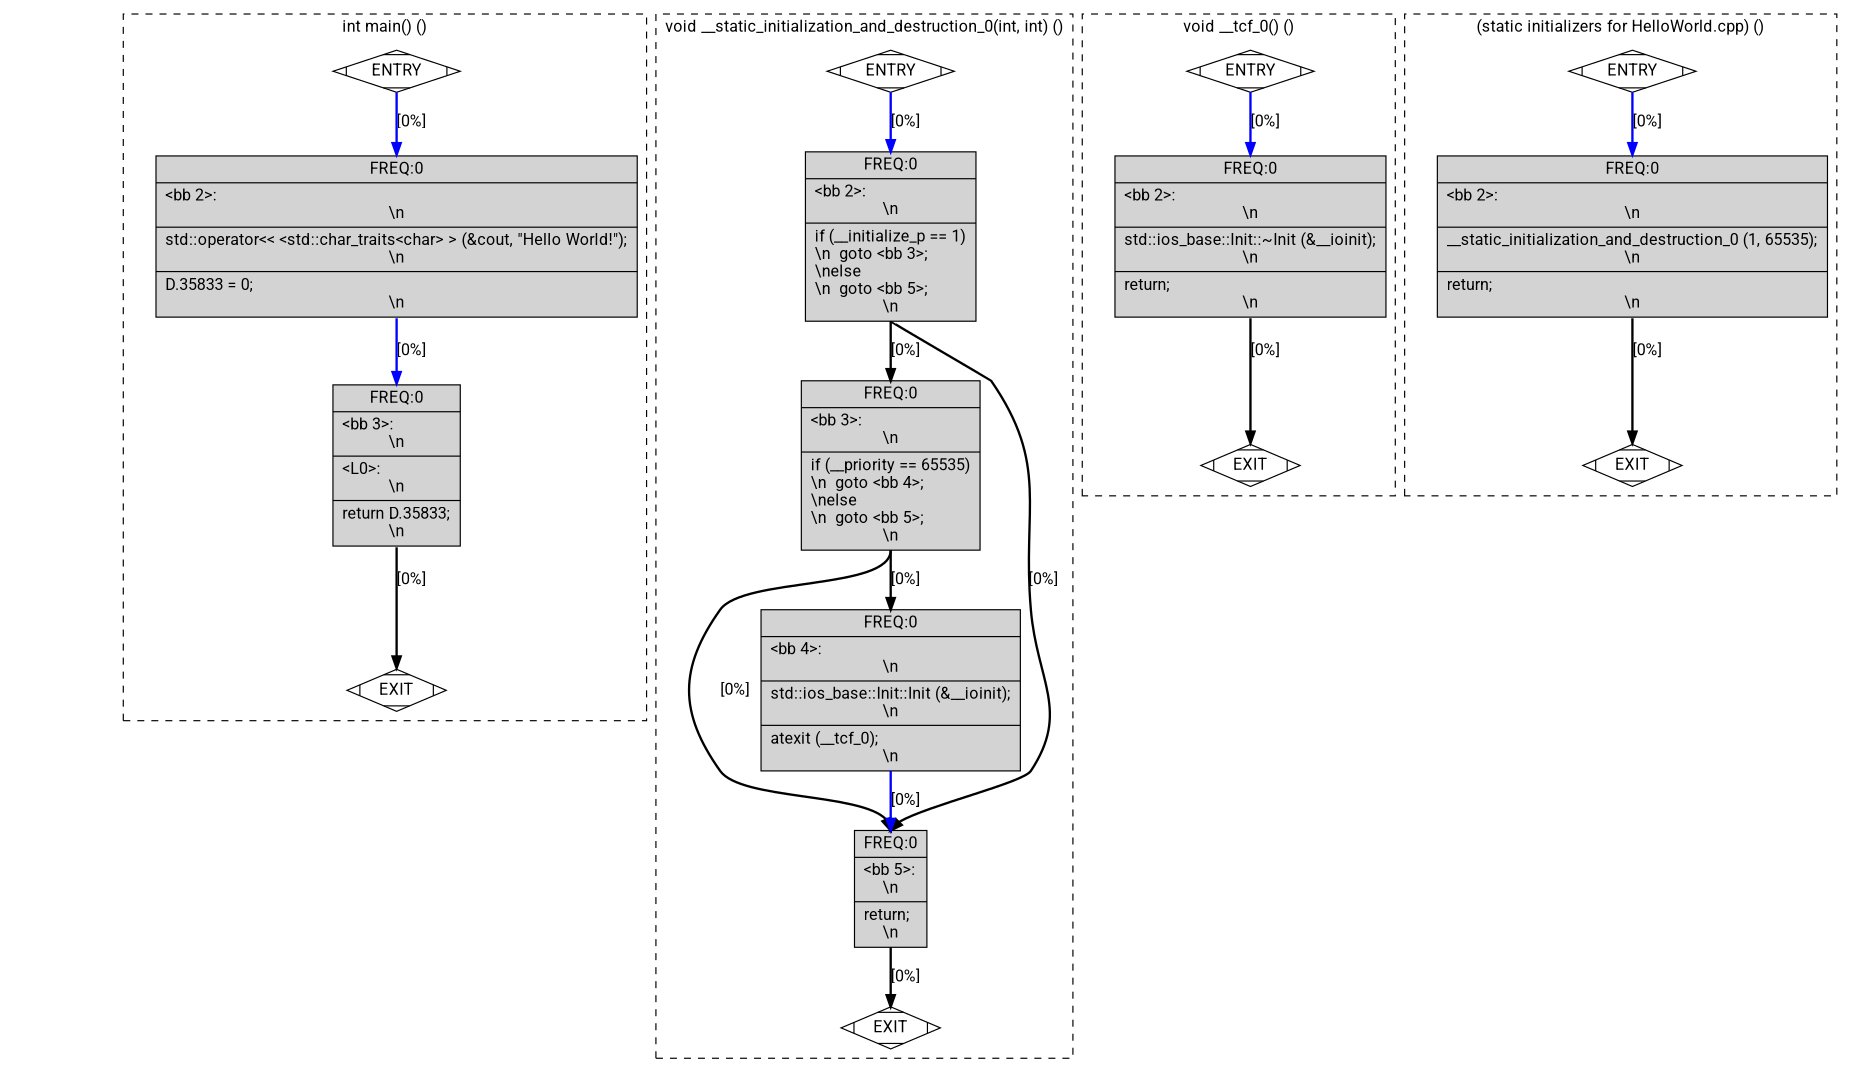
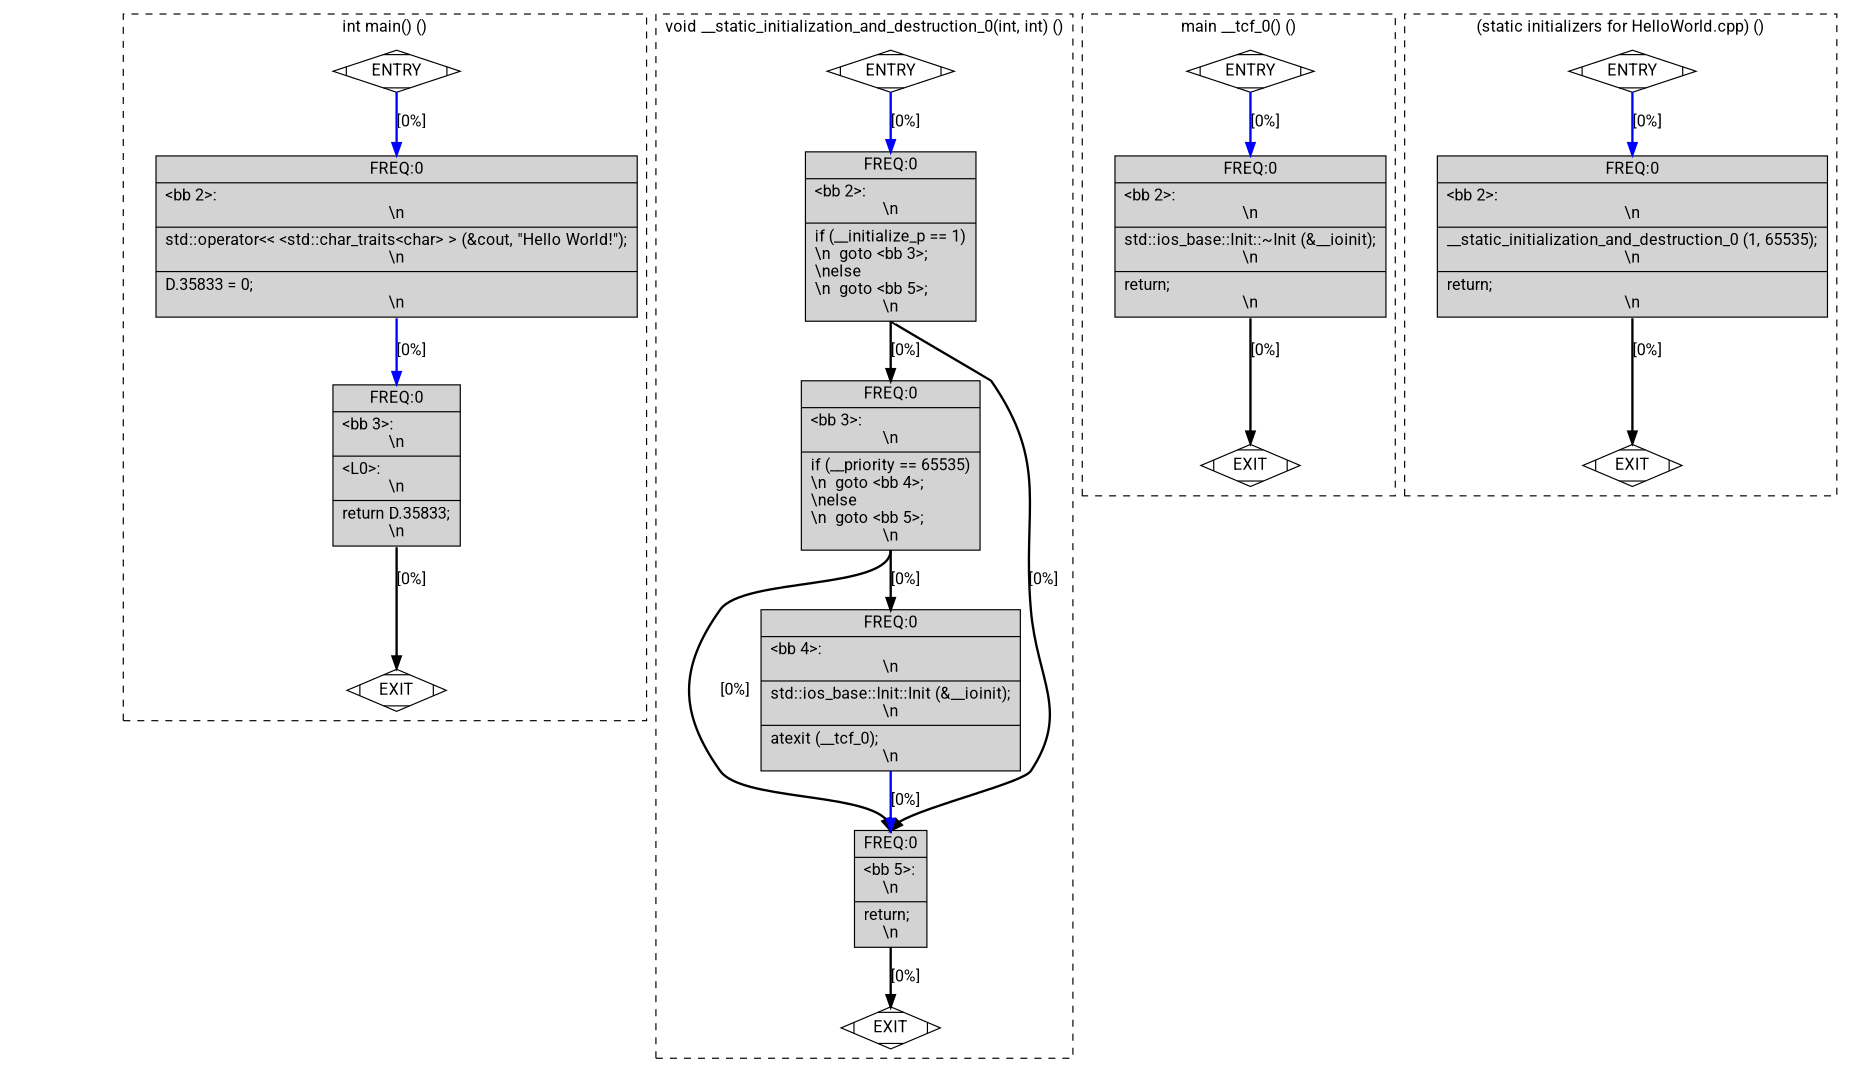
  digraph {
    fontname=Roboto
    node [fillcolor=white shape=Mdiamond style=filled fontname=Roboto]
    edge [constraint=true headport=n style="solid,bold" tailport=s fontname=Roboto color=black weight=10]
    n1 [label=ENTRY]
    n2 [label=EXIT]
    n3 [fillcolor=lightgrey label="{ FREQ:0 |\<bb\ 2\>:\l\\n|std::operator\<\<\ \<std::char_traits\<char\>\ \>\ (&cout,\ \"Hello\ World!\");\l\\n|D.35833\ =\ 0;\l\\n}" shape=record]
    n4 [fillcolor=lightgrey label="{ FREQ:0 |\<bb\ 3\>:\l\\n|\<L0\>:\l\\n|return\ D.35833;\l\\n}" shape=record]
    n5 [label=ENTRY]
    n6 [label=EXIT]
    n7 [fillcolor=lightgrey label="{ FREQ:0 |\<bb\ 2\>:\l\\n|if\ (__initialize_p\ ==\ 1)\l\\n\ \ goto\ \<bb\ 3\>;\l\\nelse\l\\n\ \ goto\ \<bb\ 5\>;\l\\n}" shape=record]
    n8 [fillcolor=lightgrey label="{ FREQ:0 |\<bb\ 3\>:\l\\n|if\ (__priority\ ==\ 65535)\l\\n\ \ goto\ \<bb\ 4\>;\l\\nelse\l\\n\ \ goto\ \<bb\ 5\>;\l\\n}" shape=record]
    n9 [fillcolor=lightgrey label="{ FREQ:0 |\<bb\ 5\>:\l\\n|return;\l\\n}" shape=record]
    n10 [fillcolor=lightgrey label="{ FREQ:0 |\<bb\ 4\>:\l\\n|std::ios_base::Init::Init\ (&__ioinit);\l\\n|atexit\ (__tcf_0);\l\\n}" shape=record]
    n11 [label=ENTRY]
    n12 [label=EXIT]
    n13 [fillcolor=lightgrey label="{ FREQ:0 |\<bb\ 2\>:\l\\n|std::ios_base::Init::~Init\ (&__ioinit);\l\\n|return;\l\\n}" shape=record]
    n14 [label=ENTRY]
    n15 [label=EXIT]
    n16 [fillcolor=lightgrey label="{ FREQ:0 |\<bb\ 2\>:\l\\n|__static_initialization_and_destruction_0\ (1,\ 65535);\l\\n|return;\l\\n}" shape=record]
    subgraph cluster_1 {
      color=black
      label="int main() ()"
      style=dashed
      n1
      n2
      n3
      n4
    }
    subgraph cluster_2 {
      color=black
      label="void __static_initialization_and_destruction_0(int, int) ()"
      style=dashed
      n5
      n6
      n7
      n8
      n9
      n10
    }
    subgraph cluster_3 {
      color=black
-     label="void __tcf_0() ()"
+     label="main __tcf_0() ()"
      style=dashed
      n11
      n12
      n13
    }
    subgraph cluster_4 {
      color=black
      label="(static initializers for HelloWorld.cpp) ()"
      style=dashed
      n14
      n15
      n16
    }
    n1 -> n2 [style=invis color="" weight=""]
    n1 -> n3 [color=blue label="[0%]" weight=100]
    n3 -> n4 [color=blue label="[0%]" weight=100]
    n4 -> n2 [label="[0%]"]
    n5 -> n6 [style=invis color="" weight=""]
    n5 -> n7 [color=blue label="[0%]" weight=100]
    n7 -> n8 [label="[0%]"]
    n7 -> n9 [label="[0%]"]
    n8 -> n9 [label="[0%]"]
    n8 -> n10 [label="[0%]"]
    n9 -> n6 [label="[0%]"]
    n10 -> n9 [color=blue label="[0%]" weight=100]
    n11 -> n12 [style=invis color="" weight=""]
    n11 -> n13 [color=blue label="[0%]" weight=100]
    n13 -> n12 [label="[0%]"]
    n14 -> n15 [style=invis color="" weight=""]
    n14 -> n16 [color=blue label="[0%]" weight=100]
    n16 -> n15 [label="[0%]"]
  }
